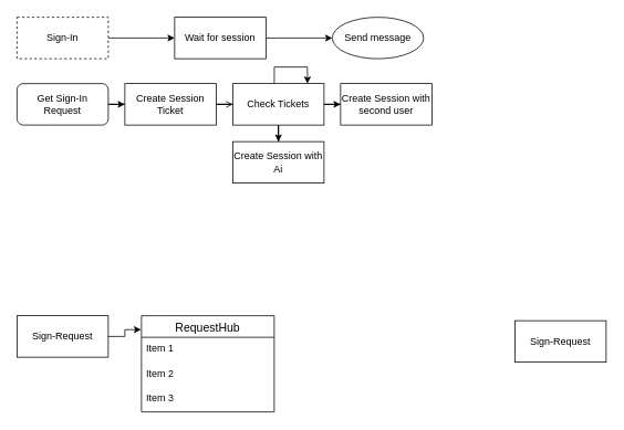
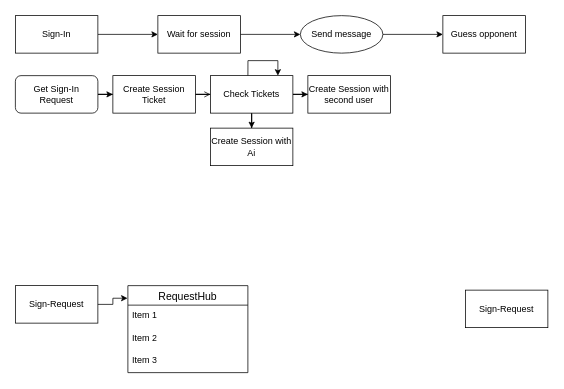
  <mxCell id="0" />
  <mxCell id="1" parent="0" />
  <mxCell id="2" value="RequestHub" style="swimlane;fontStyle=0;childLayout=stackLayout;horizontal=1;startSize=26;horizontalStack=0;resizeParent=1;resizeParentMax=0;resizeLast=0;collapsible=1;marginBottom=0;align=center;fontSize=14;" parent="1" vertex="1"><mxGeometry x="170" y="380" width="160" height="116" as="geometry" /></mxCell>
  <mxCell id="3" value="Item 1" style="text;strokeColor=none;fillColor=none;spacingLeft=4;spacingRight=4;overflow=hidden;rotatable=0;points=[[0,0.5],[1,0.5]];portConstraint=eastwest;fontSize=12;whiteSpace=wrap;html=1;" parent="2" vertex="1"><mxGeometry y="26" width="160" height="30" as="geometry" /></mxCell>
  <mxCell id="4" value="Item 2" style="text;strokeColor=none;fillColor=none;spacingLeft=4;spacingRight=4;overflow=hidden;rotatable=0;points=[[0,0.5],[1,0.5]];portConstraint=eastwest;fontSize=12;whiteSpace=wrap;html=1;" parent="2" vertex="1"><mxGeometry y="56" width="160" height="30" as="geometry" /></mxCell>
  <mxCell id="5" value="Item 3" style="text;strokeColor=none;fillColor=none;spacingLeft=4;spacingRight=4;overflow=hidden;rotatable=0;points=[[0,0.5],[1,0.5]];portConstraint=eastwest;fontSize=12;whiteSpace=wrap;html=1;" parent="2" vertex="1"><mxGeometry y="86" width="160" height="30" as="geometry" /></mxCell>
  <mxCell id="6" value="Sign-Request" style="html=1;whiteSpace=wrap;" vertex="1" parent="1"><mxGeometry x="20" y="380" width="110" height="50" as="geometry" /></mxCell>
  <mxCell id="7" style="edgeStyle=orthogonalEdgeStyle;rounded=0;orthogonalLoop=1;jettySize=auto;html=1;entryX=-0.003;entryY=0.145;entryDx=0;entryDy=0;entryPerimeter=0;" edge="1" parent="1" source="6" target="2"><mxGeometry relative="1" as="geometry" /></mxCell>
  <mxCell id="8" value="Sign-Request" style="html=1;whiteSpace=wrap;" vertex="1" parent="1"><mxGeometry x="620" y="386" width="110" height="50" as="geometry" /></mxCell>
  <mxCell id="9" value="" style="edgeStyle=orthogonalEdgeStyle;rounded=0;orthogonalLoop=1;jettySize=auto;html=1;" edge="1" parent="1" source="10" target="12"><mxGeometry relative="1" as="geometry" /></mxCell>
- <mxCell id="10" value="Sign-In" style="html=1;whiteSpace=wrap;dashed=1;" vertex="1" parent="1"><mxGeometry x="20" y="20" width="110" height="50" as="geometry" /></mxCell>
+ <mxCell id="10" value="Sign-In" style="html=1;whiteSpace=wrap;" vertex="1" parent="1"><mxGeometry x="20" y="20" width="110" height="50" as="geometry" /></mxCell>
  <mxCell id="11" value="" style="edgeStyle=orthogonalEdgeStyle;rounded=0;orthogonalLoop=1;jettySize=auto;html=1;" edge="1" parent="1" source="12" target="14"><mxGeometry relative="1" as="geometry" /></mxCell>
  <mxCell id="12" value="Wait for session" style="html=1;whiteSpace=wrap;" vertex="1" parent="1"><mxGeometry x="210" y="20" width="110" height="50" as="geometry" /></mxCell>
+ <mxCell id="13" value="" style="edgeStyle=orthogonalEdgeStyle;rounded=0;orthogonalLoop=1;jettySize=auto;html=1;" edge="1" parent="1" source="14" target="15"><mxGeometry relative="1" as="geometry" /></mxCell>
  <mxCell id="14" value="Send message" style="ellipse;html=1;whiteSpace=wrap;" vertex="1" parent="1"><mxGeometry x="400" y="20" width="110" height="50" as="geometry" /></mxCell>
+ <mxCell id="15" value="Guess opponent" style="html=1;whiteSpace=wrap;" vertex="1" parent="1"><mxGeometry x="590" y="20" width="110" height="50" as="geometry" /></mxCell>
  <mxCell id="16" value="" style="edgeStyle=orthogonalEdgeStyle;rounded=0;orthogonalLoop=1;jettySize=auto;html=1;" edge="1" parent="1" source="17" target="19"><mxGeometry relative="1" as="geometry" /></mxCell>
  <mxCell id="17" value="Get Sign-In Request" style="html=1;whiteSpace=wrap;rounded=1;" vertex="1" parent="1"><mxGeometry x="20" y="100" width="110" height="50" as="geometry" /></mxCell>
  <mxCell id="18" value="" style="edgeStyle=orthogonalEdgeStyle;rounded=0;orthogonalLoop=1;jettySize=auto;html=1;endArrow=open;" edge="1" parent="1" source="19" target="23"><mxGeometry relative="1" as="geometry" /></mxCell>
  <mxCell id="19" value="Create Session Ticket" style="html=1;whiteSpace=wrap;" vertex="1" parent="1"><mxGeometry x="150" y="100" width="110" height="50" as="geometry" /></mxCell>
  <mxCell id="20" style="edgeStyle=orthogonalEdgeStyle;rounded=0;orthogonalLoop=1;jettySize=auto;html=1;exitX=0.545;exitY=1;exitDx=0;exitDy=0;exitPerimeter=0;" edge="1" parent="1" source="23" target="23"><mxGeometry relative="1" as="geometry"><mxPoint x="290" y="240" as="targetPoint" /><mxPoint x="330" y="90" as="sourcePoint" /><Array as="points"><mxPoint x="330" y="80" /><mxPoint x="370" y="80" /></Array></mxGeometry></mxCell>
  <mxCell id="21" value="" style="edgeStyle=orthogonalEdgeStyle;rounded=0;orthogonalLoop=1;jettySize=auto;html=1;" edge="1" parent="1" source="23" target="24"><mxGeometry relative="1" as="geometry" /></mxCell>
  <mxCell id="22" value="" style="edgeStyle=orthogonalEdgeStyle;rounded=0;orthogonalLoop=1;jettySize=auto;html=1;" edge="1" parent="1" source="23" target="25"><mxGeometry relative="1" as="geometry" /></mxCell>
  <mxCell id="23" value="Check Tickets" style="html=1;whiteSpace=wrap;direction=west;" vertex="1" parent="1"><mxGeometry x="280" y="100" width="110" height="50" as="geometry" /></mxCell>
  <mxCell id="24" value="Create Session with second user" style="html=1;whiteSpace=wrap;direction=west;" vertex="1" parent="1"><mxGeometry x="410" y="100" width="110" height="50" as="geometry" /></mxCell>
  <mxCell id="25" value="Create Session with Ai" style="html=1;whiteSpace=wrap;direction=west;" vertex="1" parent="1"><mxGeometry x="280" y="170" width="110" height="50" as="geometry" /></mxCell>
